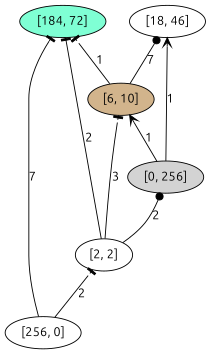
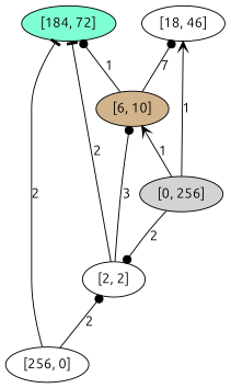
  digraph {
    fontname=Ubuntu
    ordering=out
    rankdir=BT
    node [fillcolor=white fontname=Ubuntu shape=oval style=filled]
    edge [arrowhead=dot fontname=Ubuntu]
    n1 [label="[256, 0]"]
    n2 [fillcolor=aquamarine label="[184, 72]"]
    n3 [label="[2, 2]"]
    n4 [fillcolor=tan label="[6, 10]"]
    n5 [label="[18, 46]"]
    n6 [fillcolor=lightgrey label="[0, 256]"]
-   n1 -> n2 [arrowhead=tee label=7]
-   n1 -> n3 [arrowhead=tee label=2]
+   n1 -> n2 [arrowhead=tee label=2]
+   n1 -> n3 [label=2]
    n3 -> n2 [arrowhead=tee label=2]
-   n3 -> n4 [arrowhead=tee label=3]
-   n4 -> n2 [arrowhead=tee label=1]
+   n3 -> n4 [label=3]
+   n4 -> n2 [label=1]
    n4 -> n5 [label=7]
-   n3 -> n6 [label=2]
+   n6 -> n3 [label=2]
    n6 -> n4 [arrowhead=vee label=1]
    n6 -> n5 [arrowhead=vee label=1]
  }
